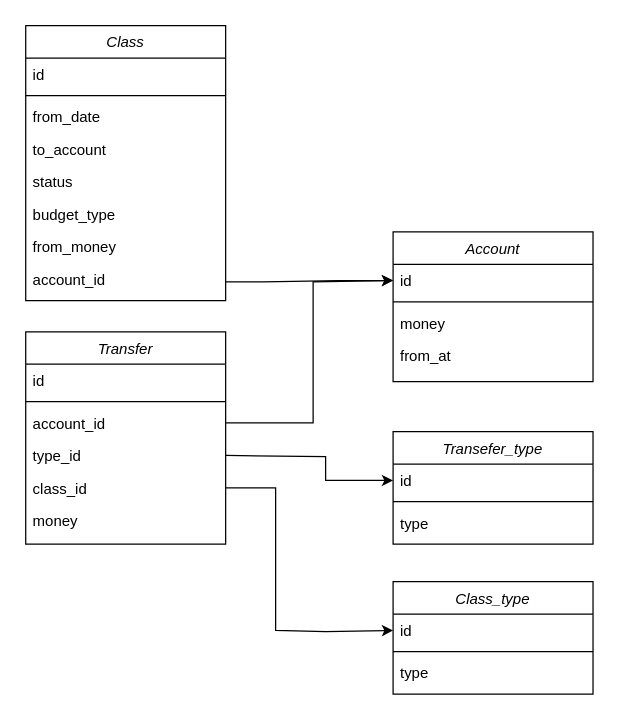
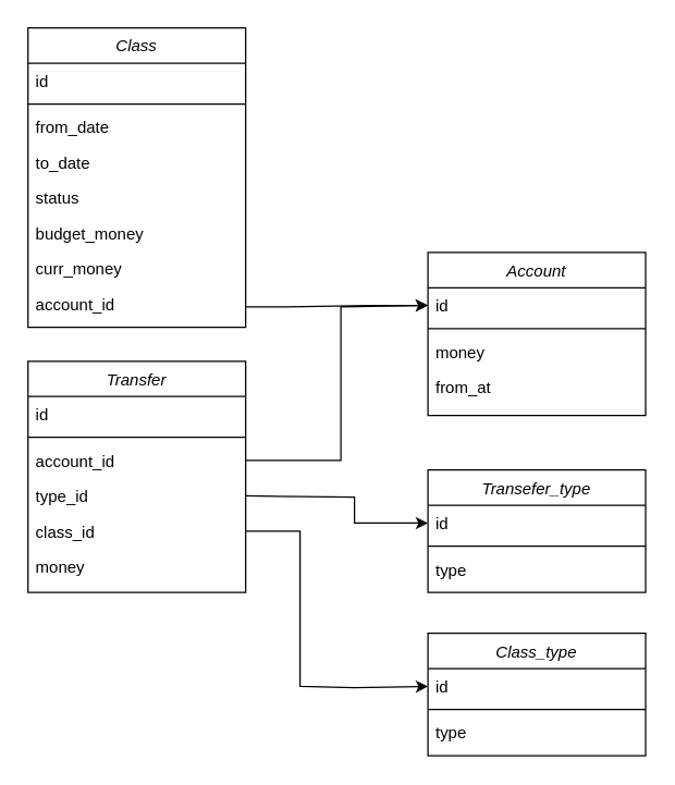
  <mxCell id="0" />
  <mxCell id="1" parent="0" />
  <mxCell id="2" value="Transfer" style="swimlane;fontStyle=2;align=center;verticalAlign=top;childLayout=stackLayout;horizontal=1;startSize=26;horizontalStack=0;resizeParent=1;resizeLast=0;collapsible=1;marginBottom=0;rounded=0;shadow=0;strokeWidth=1;" parent="1" vertex="1"><mxGeometry x="20" y="265" width="160" height="170" as="geometry"><mxRectangle x="140" y="120" width="160" height="26" as="alternateBounds" /></mxGeometry></mxCell>
  <mxCell id="3" value="id" style="text;align=left;verticalAlign=top;spacingLeft=4;spacingRight=4;overflow=hidden;rotatable=0;points=[[0,0.5],[1,0.5]];portConstraint=eastwest;" parent="2" vertex="1"><mxGeometry y="26" width="160" height="26" as="geometry" /></mxCell>
  <mxCell id="4" value="" style="line;html=1;strokeWidth=1;align=left;verticalAlign=middle;spacingTop=-1;spacingLeft=3;spacingRight=3;rotatable=0;labelPosition=right;points=[];portConstraint=eastwest;" parent="2" vertex="1"><mxGeometry y="52" width="160" height="8" as="geometry" /></mxCell>
  <mxCell id="5" value="account_id" style="text;align=left;verticalAlign=top;spacingLeft=4;spacingRight=4;overflow=hidden;rotatable=0;points=[[0,0.5],[1,0.5]];portConstraint=eastwest;" vertex="1" parent="2"><mxGeometry y="60" width="160" height="26" as="geometry" /></mxCell>
  <mxCell id="6" value="type_id" style="text;align=left;verticalAlign=top;spacingLeft=4;spacingRight=4;overflow=hidden;rotatable=0;points=[[0,0.5],[1,0.5]];portConstraint=eastwest;rounded=0;shadow=0;html=0;" parent="2" vertex="1"><mxGeometry y="86" width="160" height="26" as="geometry" /></mxCell>
  <mxCell id="7" value="class_id" style="text;align=left;verticalAlign=top;spacingLeft=4;spacingRight=4;overflow=hidden;rotatable=0;points=[[0,0.5],[1,0.5]];portConstraint=eastwest;rounded=0;shadow=0;html=0;" vertex="1" parent="2"><mxGeometry y="112" width="160" height="26" as="geometry" /></mxCell>
  <mxCell id="8" value="money" style="text;align=left;verticalAlign=top;spacingLeft=4;spacingRight=4;overflow=hidden;rotatable=0;points=[[0,0.5],[1,0.5]];portConstraint=eastwest;rounded=0;shadow=0;html=0;" vertex="1" parent="2"><mxGeometry y="138" width="160" height="26" as="geometry" /></mxCell>
  <mxCell id="9" value="Account" style="swimlane;fontStyle=2;align=center;verticalAlign=top;childLayout=stackLayout;horizontal=1;startSize=26;horizontalStack=0;resizeParent=1;resizeLast=0;collapsible=1;marginBottom=0;rounded=0;shadow=0;strokeWidth=1;" vertex="1" parent="1"><mxGeometry x="314" y="185" width="160" height="120" as="geometry"><mxRectangle x="140" y="120" width="160" height="26" as="alternateBounds" /></mxGeometry></mxCell>
  <mxCell id="10" value="id" style="text;align=left;verticalAlign=top;spacingLeft=4;spacingRight=4;overflow=hidden;rotatable=0;points=[[0,0.5],[1,0.5]];portConstraint=eastwest;" vertex="1" parent="9"><mxGeometry y="26" width="160" height="26" as="geometry" /></mxCell>
  <mxCell id="11" value="" style="line;html=1;strokeWidth=1;align=left;verticalAlign=middle;spacingTop=-1;spacingLeft=3;spacingRight=3;rotatable=0;labelPosition=right;points=[];portConstraint=eastwest;" vertex="1" parent="9"><mxGeometry y="52" width="160" height="8" as="geometry" /></mxCell>
  <mxCell id="12" value="money" style="text;align=left;verticalAlign=top;spacingLeft=4;spacingRight=4;overflow=hidden;rotatable=0;points=[[0,0.5],[1,0.5]];portConstraint=eastwest;" vertex="1" parent="9"><mxGeometry y="60" width="160" height="26" as="geometry" /></mxCell>
  <mxCell id="13" value="from_at" style="text;align=left;verticalAlign=top;spacingLeft=4;spacingRight=4;overflow=hidden;rotatable=0;points=[[0,0.5],[1,0.5]];portConstraint=eastwest;rounded=0;shadow=0;html=0;" vertex="1" parent="9"><mxGeometry y="86" width="160" height="26" as="geometry" /></mxCell>
  <mxCell id="14" value="Transefer_type" style="swimlane;fontStyle=2;align=center;verticalAlign=top;childLayout=stackLayout;horizontal=1;startSize=26;horizontalStack=0;resizeParent=1;resizeLast=0;collapsible=1;marginBottom=0;rounded=0;shadow=0;strokeWidth=1;" vertex="1" parent="1"><mxGeometry x="314" y="345" width="160" height="90" as="geometry"><mxRectangle x="140" y="120" width="160" height="26" as="alternateBounds" /></mxGeometry></mxCell>
  <mxCell id="15" value="id" style="text;align=left;verticalAlign=top;spacingLeft=4;spacingRight=4;overflow=hidden;rotatable=0;points=[[0,0.5],[1,0.5]];portConstraint=eastwest;" vertex="1" parent="14"><mxGeometry y="26" width="160" height="26" as="geometry" /></mxCell>
  <mxCell id="16" value="" style="line;html=1;strokeWidth=1;align=left;verticalAlign=middle;spacingTop=-1;spacingLeft=3;spacingRight=3;rotatable=0;labelPosition=right;points=[];portConstraint=eastwest;" vertex="1" parent="14"><mxGeometry y="52" width="160" height="8" as="geometry" /></mxCell>
  <mxCell id="17" value="type" style="text;align=left;verticalAlign=top;spacingLeft=4;spacingRight=4;overflow=hidden;rotatable=0;points=[[0,0.5],[1,0.5]];portConstraint=eastwest;" vertex="1" parent="14"><mxGeometry y="60" width="160" height="26" as="geometry" /></mxCell>
  <mxCell id="18" value="Class_type" style="swimlane;fontStyle=2;align=center;verticalAlign=top;childLayout=stackLayout;horizontal=1;startSize=26;horizontalStack=0;resizeParent=1;resizeLast=0;collapsible=1;marginBottom=0;rounded=0;shadow=0;strokeWidth=1;" vertex="1" parent="1"><mxGeometry x="314" y="465" width="160" height="90" as="geometry"><mxRectangle x="140" y="120" width="160" height="26" as="alternateBounds" /></mxGeometry></mxCell>
  <mxCell id="19" value="id" style="text;align=left;verticalAlign=top;spacingLeft=4;spacingRight=4;overflow=hidden;rotatable=0;points=[[0,0.5],[1,0.5]];portConstraint=eastwest;" vertex="1" parent="18"><mxGeometry y="26" width="160" height="26" as="geometry" /></mxCell>
  <mxCell id="20" value="" style="line;html=1;strokeWidth=1;align=left;verticalAlign=middle;spacingTop=-1;spacingLeft=3;spacingRight=3;rotatable=0;labelPosition=right;points=[];portConstraint=eastwest;" vertex="1" parent="18"><mxGeometry y="52" width="160" height="8" as="geometry" /></mxCell>
  <mxCell id="21" value="type" style="text;align=left;verticalAlign=top;spacingLeft=4;spacingRight=4;overflow=hidden;rotatable=0;points=[[0,0.5],[1,0.5]];portConstraint=eastwest;" vertex="1" parent="18"><mxGeometry y="60" width="160" height="26" as="geometry" /></mxCell>
  <mxCell id="22" value="Class" style="swimlane;fontStyle=2;align=center;verticalAlign=top;childLayout=stackLayout;horizontal=1;startSize=26;horizontalStack=0;resizeParent=1;resizeLast=0;collapsible=1;marginBottom=0;rounded=0;shadow=0;strokeWidth=1;" vertex="1" parent="1"><mxGeometry x="20" y="20" width="160" height="220" as="geometry"><mxRectangle x="140" y="120" width="160" height="26" as="alternateBounds" /></mxGeometry></mxCell>
  <mxCell id="23" value="id" style="text;align=left;verticalAlign=top;spacingLeft=4;spacingRight=4;overflow=hidden;rotatable=0;points=[[0,0.5],[1,0.5]];portConstraint=eastwest;" vertex="1" parent="22"><mxGeometry y="26" width="160" height="26" as="geometry" /></mxCell>
  <mxCell id="24" value="" style="line;html=1;strokeWidth=1;align=left;verticalAlign=middle;spacingTop=-1;spacingLeft=3;spacingRight=3;rotatable=0;labelPosition=right;points=[];portConstraint=eastwest;" vertex="1" parent="22"><mxGeometry y="52" width="160" height="8" as="geometry" /></mxCell>
  <mxCell id="25" value="from_date" style="text;align=left;verticalAlign=top;spacingLeft=4;spacingRight=4;overflow=hidden;rotatable=0;points=[[0,0.5],[1,0.5]];portConstraint=eastwest;" vertex="1" parent="22"><mxGeometry y="60" width="160" height="26" as="geometry" /></mxCell>
- <mxCell id="26" value="to_account" style="text;align=left;verticalAlign=top;spacingLeft=4;spacingRight=4;overflow=hidden;rotatable=0;points=[[0,0.5],[1,0.5]];portConstraint=eastwest;rounded=0;shadow=0;html=0;" vertex="1" parent="22"><mxGeometry y="86" width="160" height="26" as="geometry" /></mxCell>
+ <mxCell id="26" value="to_date" style="text;align=left;verticalAlign=top;spacingLeft=4;spacingRight=4;overflow=hidden;rotatable=0;points=[[0,0.5],[1,0.5]];portConstraint=eastwest;rounded=0;shadow=0;html=0;" vertex="1" parent="22"><mxGeometry y="86" width="160" height="26" as="geometry" /></mxCell>
  <mxCell id="27" value="status" style="text;align=left;verticalAlign=top;spacingLeft=4;spacingRight=4;overflow=hidden;rotatable=0;points=[[0,0.5],[1,0.5]];portConstraint=eastwest;rounded=0;shadow=0;html=0;" vertex="1" parent="22"><mxGeometry y="112" width="160" height="26" as="geometry" /></mxCell>
- <mxCell id="28" value="budget_type" style="text;align=left;verticalAlign=top;spacingLeft=4;spacingRight=4;overflow=hidden;rotatable=0;points=[[0,0.5],[1,0.5]];portConstraint=eastwest;rounded=0;shadow=0;html=0;" vertex="1" parent="22"><mxGeometry y="138" width="160" height="26" as="geometry" /></mxCell>
- <mxCell id="29" value="from_money" style="text;align=left;verticalAlign=top;spacingLeft=4;spacingRight=4;overflow=hidden;rotatable=0;points=[[0,0.5],[1,0.5]];portConstraint=eastwest;rounded=0;shadow=0;html=0;" vertex="1" parent="22"><mxGeometry y="164" width="160" height="26" as="geometry" /></mxCell>
+ <mxCell id="28" value="budget_money" style="text;align=left;verticalAlign=top;spacingLeft=4;spacingRight=4;overflow=hidden;rotatable=0;points=[[0,0.5],[1,0.5]];portConstraint=eastwest;rounded=0;shadow=0;html=0;" vertex="1" parent="22"><mxGeometry y="138" width="160" height="26" as="geometry" /></mxCell>
+ <mxCell id="29" value="curr_money" style="text;align=left;verticalAlign=top;spacingLeft=4;spacingRight=4;overflow=hidden;rotatable=0;points=[[0,0.5],[1,0.5]];portConstraint=eastwest;rounded=0;shadow=0;html=0;" vertex="1" parent="22"><mxGeometry y="164" width="160" height="26" as="geometry" /></mxCell>
  <mxCell id="30" value="account_id" style="text;align=left;verticalAlign=top;spacingLeft=4;spacingRight=4;overflow=hidden;rotatable=0;points=[[0,0.5],[1,0.5]];portConstraint=eastwest;rounded=0;shadow=0;html=0;" vertex="1" parent="22"><mxGeometry y="190" width="160" height="26" as="geometry" /></mxCell>
  <mxCell id="31" value="" style="endArrow=classic;html=1;rounded=0;exitX=1;exitY=0.5;exitDx=0;exitDy=0;entryX=0;entryY=0.5;entryDx=0;entryDy=0;" edge="1" parent="1" source="5" target="10"><mxGeometry width="50" height="50" relative="1" as="geometry"><mxPoint x="290" y="465" as="sourcePoint" /><mxPoint x="340" y="415" as="targetPoint" /><Array as="points"><mxPoint x="250" y="338" /><mxPoint x="250" y="225" /></Array></mxGeometry></mxCell>
  <mxCell id="32" value="" style="endArrow=classic;html=1;rounded=0;exitX=1;exitY=0.5;exitDx=0;exitDy=0;entryX=0;entryY=0.5;entryDx=0;entryDy=0;" edge="1" parent="1" source="6" target="15"><mxGeometry width="50" height="50" relative="1" as="geometry"><mxPoint x="190" y="348" as="sourcePoint" /><mxPoint x="324" y="244" as="targetPoint" /><Array as="points"><mxPoint x="260" y="365" /><mxPoint x="260" y="384" /></Array></mxGeometry></mxCell>
  <mxCell id="33" value="" style="endArrow=classic;html=1;rounded=0;exitX=1;exitY=0.5;exitDx=0;exitDy=0;entryX=0;entryY=0.5;entryDx=0;entryDy=0;" edge="1" parent="1" source="7" target="19"><mxGeometry width="50" height="50" relative="1" as="geometry"><mxPoint x="190" y="374" as="sourcePoint" /><mxPoint x="324" y="394" as="targetPoint" /><Array as="points"><mxPoint x="220" y="390" /><mxPoint x="220" y="455" /><mxPoint x="220" y="485" /><mxPoint x="220" y="504" /><mxPoint x="260" y="505" /></Array></mxGeometry></mxCell>
  <mxCell id="34" value="" style="endArrow=classic;html=1;rounded=0;entryX=0;entryY=0.5;entryDx=0;entryDy=0;" edge="1" parent="1" target="10"><mxGeometry width="50" height="50" relative="1" as="geometry"><mxPoint x="180" y="225" as="sourcePoint" /><mxPoint x="354" as="targetPoint" y="105" /><Array as="points"><mxPoint x="210" y="225" /><mxPoint x="270" y="224" /></Array></mxGeometry></mxCell>
